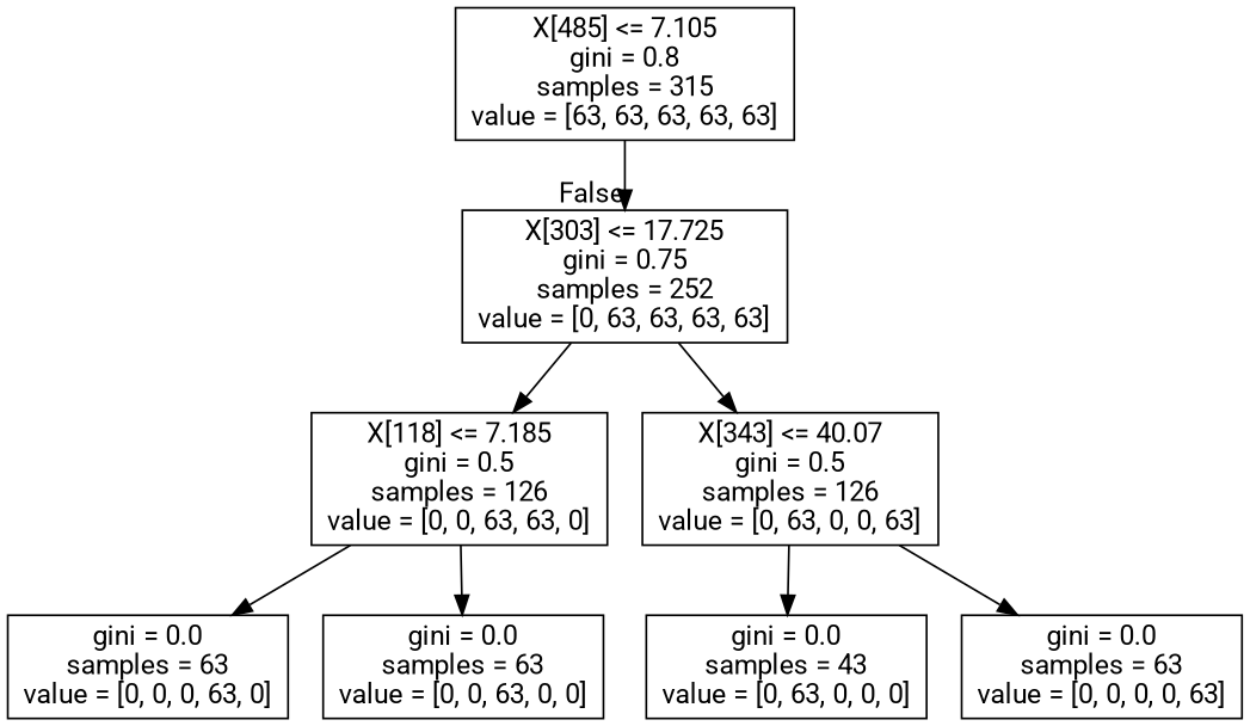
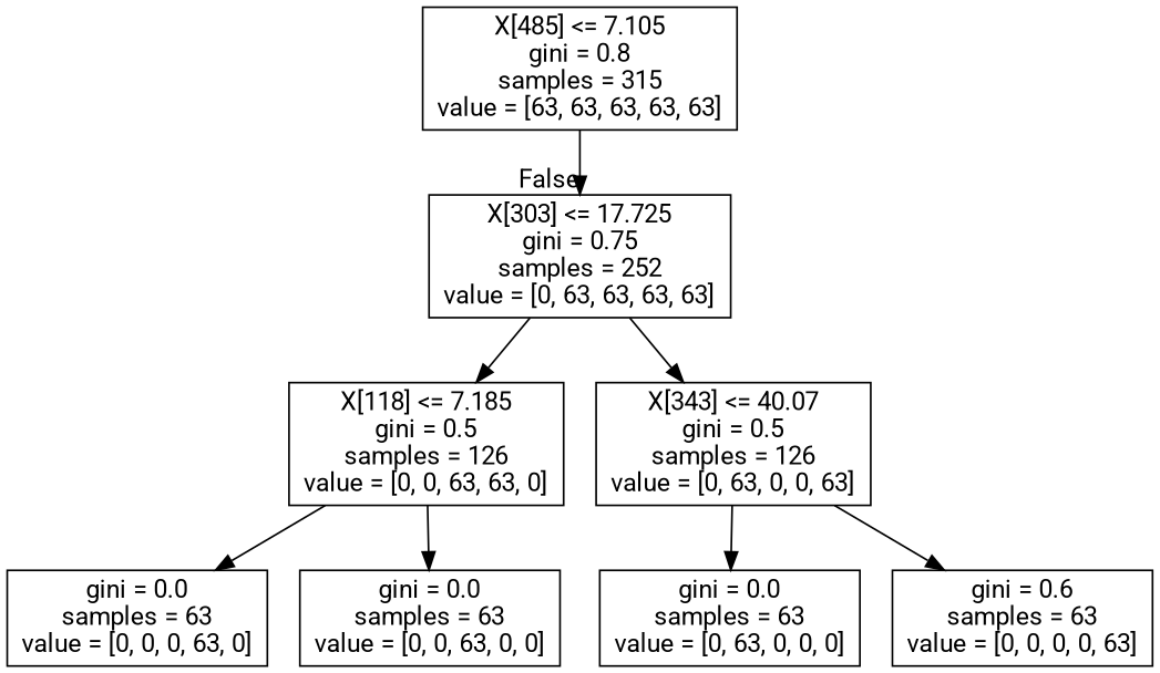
  digraph {
    fontname=Roboto
    node [fontname=Roboto shape=box]
    edge [fontname=Roboto]
    n1 [label="X[485] <= 7.105\ngini = 0.8\nsamples = 315\nvalue = [63, 63, 63, 63, 63]"]
    n2 [label="X[303] <= 17.725\ngini = 0.75\nsamples = 252\nvalue = [0, 63, 63, 63, 63]"]
    n3 [label="X[118] <= 7.185\ngini = 0.5\nsamples = 126\nvalue = [0, 0, 63, 63, 0]"]
    n4 [label="X[343] <= 40.07\ngini = 0.5\nsamples = 126\nvalue = [0, 63, 0, 0, 63]"]
    n5 [label="gini = 0.0\nsamples = 63\nvalue = [0, 0, 0, 63, 0]"]
    n6 [label="gini = 0.0\nsamples = 63\nvalue = [0, 0, 63, 0, 0]"]
-   n7 [label="gini = 0.0\nsamples = 43\nvalue = [0, 63, 0, 0, 0]"]
-   n8 [label="gini = 0.0\nsamples = 63\nvalue = [0, 0, 0, 0, 63]"]
+   n7 [label="gini = 0.0\nsamples = 63\nvalue = [0, 63, 0, 0, 0]"]
+   n8 [label="gini = 0.6\nsamples = 63\nvalue = [0, 0, 0, 0, 63]"]
    n1 -> n2 [headlabel=False labelangle=-45 labeldistance=2.5]
    n2 -> n3
    n2 -> n4
    n3 -> n5
    n3 -> n6
    n4 -> n7
    n4 -> n8
  }
